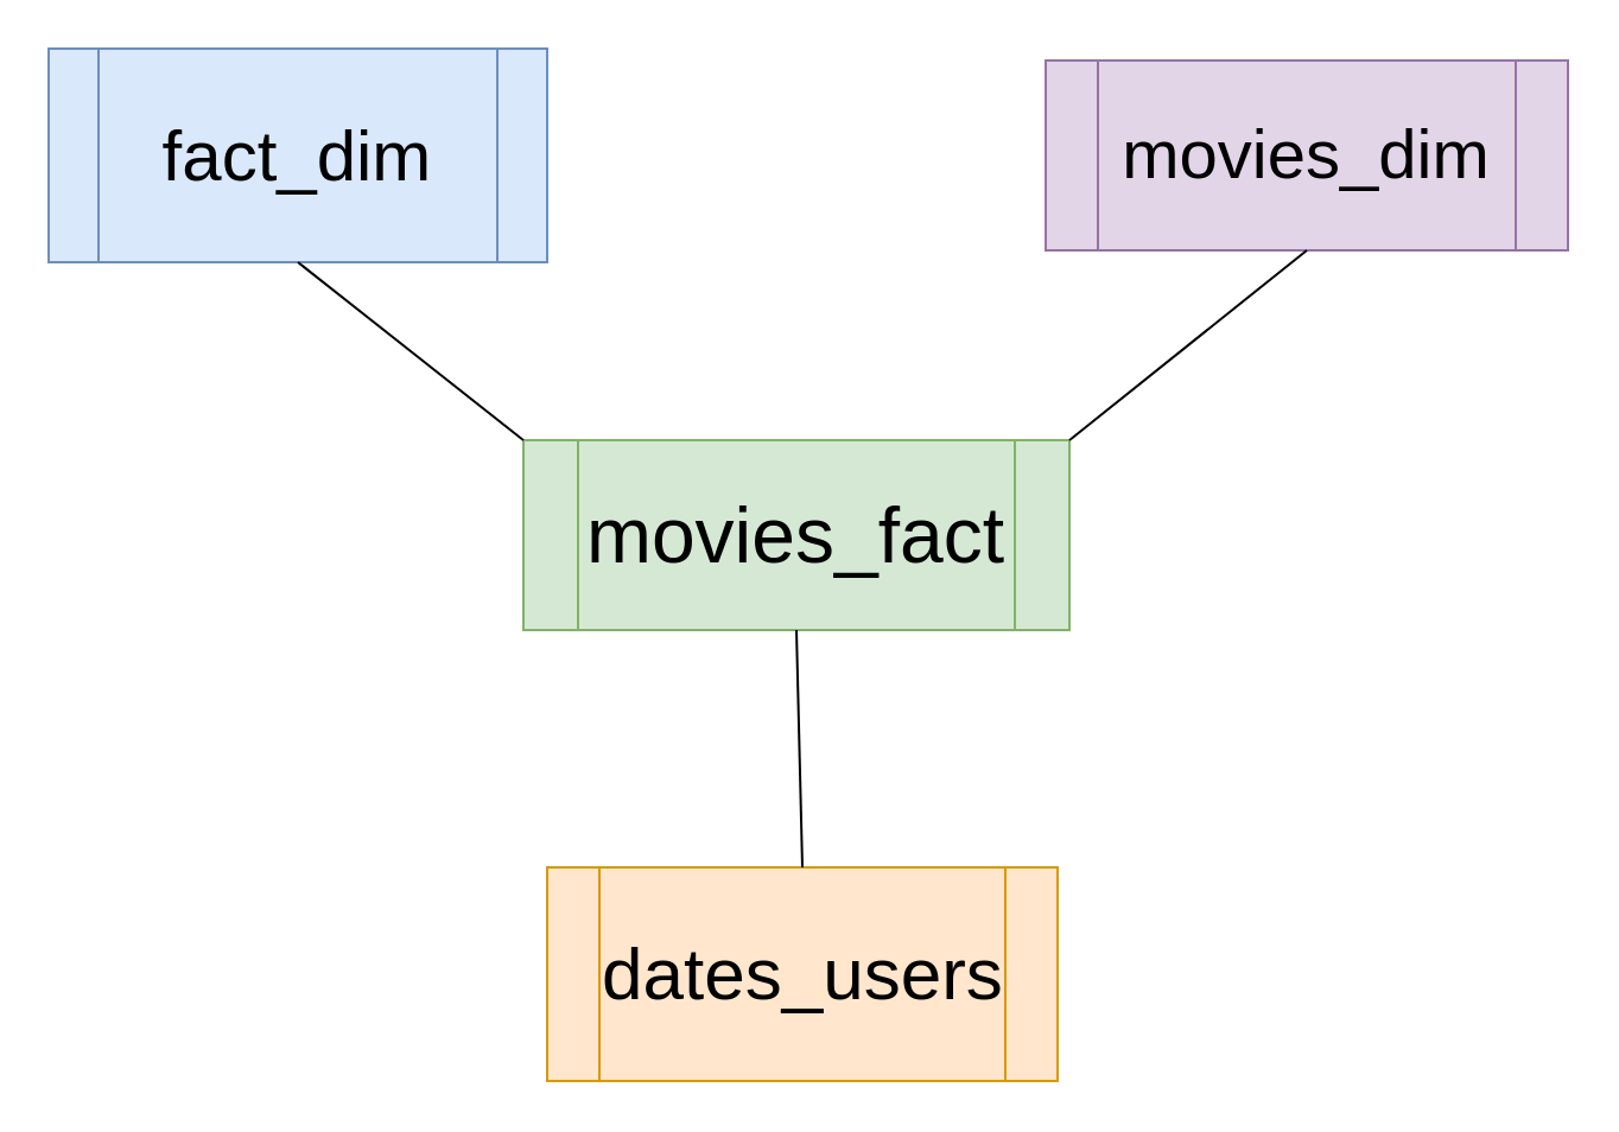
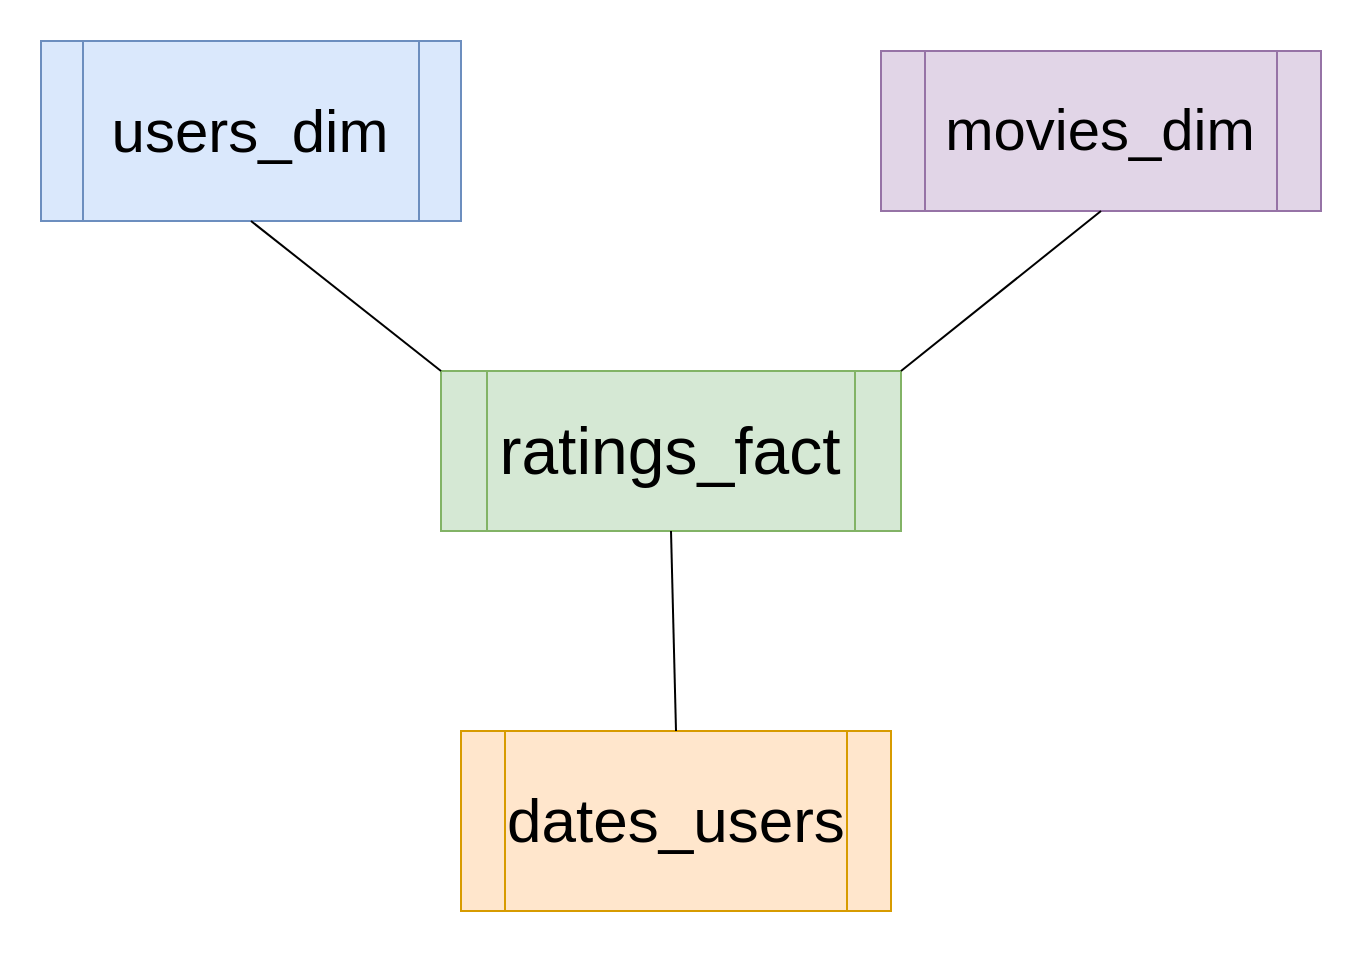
  <mxCell id="0" />
  <mxCell id="1" parent="0" />
- <mxCell id="2" value="&lt;font style=&quot;font-size: 33px;&quot;&gt;movies_fact&lt;/font&gt;" style="shape=process;whiteSpace=wrap;html=1;backgroundOutline=1;fillColor=#d5e8d4;strokeColor=#82b366;" parent="1" vertex="1"><mxGeometry x="220" y="185" width="230" height="80" as="geometry" /></mxCell>
+ <mxCell id="2" value="&lt;font style=&quot;font-size: 33px;&quot;&gt;ratings_fact&lt;/font&gt;" style="shape=process;whiteSpace=wrap;html=1;backgroundOutline=1;fillColor=#d5e8d4;strokeColor=#82b366;" parent="1" vertex="1"><mxGeometry x="220" y="185" width="230" height="80" as="geometry" /></mxCell>
  <mxCell id="3" value="&lt;font style=&quot;font-size: 29px;&quot;&gt;movies_dim&lt;/font&gt;" style="shape=process;whiteSpace=wrap;html=1;backgroundOutline=1;fillColor=#e1d5e7;strokeColor=#9673a6;" parent="1" vertex="1"><mxGeometry x="440" y="25" width="220" height="80" as="geometry" /></mxCell>
- <mxCell id="4" value="&lt;font style=&quot;font-size: 30px;&quot;&gt;fact_dim&lt;/font&gt;" style="shape=process;whiteSpace=wrap;html=1;backgroundOutline=1;fillColor=#dae8fc;strokeColor=#6c8ebf;" parent="1" vertex="1"><mxGeometry x="20" y="20" width="210" height="90" as="geometry" /></mxCell>
+ <mxCell id="4" value="&lt;font style=&quot;font-size: 30px;&quot;&gt;users_dim&lt;/font&gt;" style="shape=process;whiteSpace=wrap;html=1;backgroundOutline=1;fillColor=#dae8fc;strokeColor=#6c8ebf;" parent="1" vertex="1"><mxGeometry x="20" y="20" width="210" height="90" as="geometry" /></mxCell>
  <mxCell id="5" value="&lt;font style=&quot;font-size: 31px;&quot;&gt;dates_users&lt;/font&gt;" style="shape=process;whiteSpace=wrap;html=1;backgroundOutline=1;fillColor=#ffe6cc;strokeColor=#d79b00;" parent="1" vertex="1"><mxGeometry x="230" y="365" width="215" height="90" as="geometry" /></mxCell>
  <mxCell id="6" value="" style="endArrow=none;html=1;rounded=0;entryX=0.5;entryY=1;entryDx=0;entryDy=0;exitX=0.5;exitY=0;exitDx=0;exitDy=0;" parent="1" source="5" target="2" edge="1"><mxGeometry width="50" height="50" relative="1" as="geometry"><mxPoint x="320" y="355" as="sourcePoint" /><mxPoint x="370" y="305" as="targetPoint" /></mxGeometry></mxCell>
  <mxCell id="7" value="" style="endArrow=none;html=1;rounded=0;entryX=0.5;entryY=1;entryDx=0;entryDy=0;exitX=1;exitY=0;exitDx=0;exitDy=0;" parent="1" source="2" target="3" edge="1"><mxGeometry width="50" height="50" relative="1" as="geometry"><mxPoint x="320" y="355" as="sourcePoint" /><mxPoint x="370" y="305" as="targetPoint" /></mxGeometry></mxCell>
  <mxCell id="8" value="" style="endArrow=none;html=1;rounded=0;exitX=0.5;exitY=1;exitDx=0;exitDy=0;entryX=0;entryY=0;entryDx=0;entryDy=0;" parent="1" source="4" target="2" edge="1"><mxGeometry width="50" height="50" relative="1" as="geometry"><mxPoint x="320" y="355" as="sourcePoint" /><mxPoint x="370" y="305" as="targetPoint" /></mxGeometry></mxCell>
